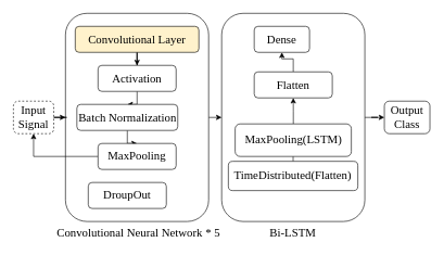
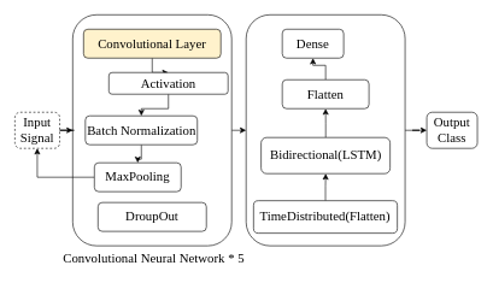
  <mxCell id="0" />
  <mxCell id="1" parent="0" />
  <mxCell id="2" value="" style="edgeStyle=orthogonalEdgeStyle;rounded=0;orthogonalLoop=1;jettySize=auto;html=1;" edge="1" parent="1" source="3" target="26"><mxGeometry relative="1" as="geometry" /></mxCell>
  <mxCell id="3" value="" style="rounded=1;whiteSpace=wrap;html=1;" parent="1" vertex="1"><mxGeometry x="340" y="20" width="220" height="320" as="geometry" /></mxCell>
  <mxCell id="4" value="" style="edgeStyle=orthogonalEdgeStyle;rounded=0;orthogonalLoop=1;jettySize=auto;html=1;" edge="1" parent="1" source="5"><mxGeometry relative="1" as="geometry"><mxPoint x="340" y="180" as="targetPoint" /></mxGeometry></mxCell>
  <mxCell id="5" value="" style="rounded=1;whiteSpace=wrap;html=1;" parent="1" vertex="1"><mxGeometry x="100" y="20" width="220" height="320" as="geometry" /></mxCell>
  <mxCell id="6" value="" style="edgeStyle=orthogonalEdgeStyle;rounded=0;orthogonalLoop=1;jettySize=auto;html=1;" parent="1" source="7" target="9" edge="1"><mxGeometry relative="1" as="geometry" /></mxCell>
  <mxCell id="7" value="&lt;font face=&quot;Times New Roman&quot; style=&quot;font-size: 18px&quot;&gt;Convolutional Layer&lt;/font&gt;" style="rounded=1;whiteSpace=wrap;html=1;fillColor=#fff2cc;" parent="1" vertex="1"><mxGeometry x="115" y="40" width="190" height="40" as="geometry" /></mxCell>
  <mxCell id="8" value="" style="edgeStyle=orthogonalEdgeStyle;rounded=0;orthogonalLoop=1;jettySize=auto;html=1;" parent="1" source="9" target="11" edge="1"><mxGeometry relative="1" as="geometry" /></mxCell>
- <mxCell id="9" value="&lt;font style=&quot;font-size: 18px&quot; face=&quot;Times New Roman&quot;&gt;Activation&lt;/font&gt;" style="whiteSpace=wrap;html=1;rounded=1;" parent="1" vertex="1"><mxGeometry x="150" y="100" width="120" height="40" as="geometry" /></mxCell>
+ <mxCell id="9" value="&lt;font style=&quot;font-size: 18px&quot; face=&quot;Times New Roman&quot;&gt;Activation&lt;/font&gt;" style="whiteSpace=wrap;html=1;rounded=1;" parent="1" vertex="1"><mxGeometry x="150" y="100" width="165" height="30" as="geometry" /></mxCell>
  <mxCell id="10" value="" style="edgeStyle=orthogonalEdgeStyle;rounded=0;orthogonalLoop=1;jettySize=auto;html=1;" parent="1" source="11" target="13" edge="1"><mxGeometry relative="1" as="geometry" /></mxCell>
  <mxCell id="11" value="&lt;font style=&quot;font-size: 18px&quot; face=&quot;Times New Roman&quot;&gt;Batch Normalization&lt;/font&gt;" style="whiteSpace=wrap;html=1;rounded=1;" parent="1" vertex="1"><mxGeometry x="117.5" y="160" width="155" height="40" as="geometry" /></mxCell>
  <mxCell id="12" value="" style="edgeStyle=orthogonalEdgeStyle;rounded=0;orthogonalLoop=1;jettySize=auto;html=1;" parent="1" source="13" target="25" edge="1"><mxGeometry relative="1" as="geometry" /></mxCell>
- <mxCell id="13" value="&lt;font style=&quot;font-size: 18px&quot; face=&quot;Times New Roman&quot;&gt;MaxPooling&lt;/font&gt;" style="whiteSpace=wrap;html=1;rounded=1;" parent="1" vertex="1"><mxGeometry x="150" y="220" width="120" height="40" as="geometry" /></mxCell>
- <mxCell id="14" value="&lt;font face=&quot;Times New Roman&quot; style=&quot;font-size: 18px&quot;&gt;DroupOut&lt;/font&gt;" style="whiteSpace=wrap;html=1;rounded=1;" parent="1" vertex="1"><mxGeometry x="135" y="280" width="120" height="40" as="geometry" /></mxCell>
+ <mxCell id="13" value="&lt;font style=&quot;font-size: 18px&quot; face=&quot;Times New Roman&quot;&gt;MaxPooling&lt;/font&gt;" style="whiteSpace=wrap;html=1;rounded=1;" parent="1" vertex="1"><mxGeometry x="130" y="225" width="120" height="40" as="geometry" /></mxCell>
+ <mxCell id="14" value="&lt;font face=&quot;Times New Roman&quot; style=&quot;font-size: 18px&quot;&gt;DroupOut&lt;/font&gt;" style="whiteSpace=wrap;html=1;rounded=1;" parent="1" vertex="1"><mxGeometry x="135" y="280" width="150" height="40" as="geometry" /></mxCell>
  <mxCell id="15" value="" style="edgeStyle=orthogonalEdgeStyle;rounded=0;orthogonalLoop=1;jettySize=auto;html=1;" parent="1" source="16" target="19" edge="1"><mxGeometry relative="1" as="geometry" /></mxCell>
- <mxCell id="16" value="&lt;font style=&quot;font-size: 18px&quot; face=&quot;Times New Roman&quot;&gt;TimeDistributed(Flatten)&lt;/font&gt;" style="whiteSpace=wrap;html=1;rounded=1;" parent="1" vertex="1"><mxGeometry x="350.25" y="247.5" width="199" height="45" as="geometry" /></mxCell>
+ <mxCell id="16" value="&lt;font style=&quot;font-size: 18px&quot; face=&quot;Times New Roman&quot;&gt;TimeDistributed(Flatten)&lt;/font&gt;" style="whiteSpace=wrap;html=1;rounded=1;" parent="1" vertex="1"><mxGeometry x="350.25" y="277.5" width="199" height="45" as="geometry" /></mxCell>
  <mxCell id="17" value="&lt;font face=&quot;Times New Roman&quot; style=&quot;font-size: 18px&quot;&gt;Convolutional Neural Network * 5&lt;/font&gt;" style="text;whiteSpace=wrap;html=1;" parent="1" vertex="1"><mxGeometry x="85.25" y="340" width="265" height="30" as="geometry" /></mxCell>
  <mxCell id="18" value="" style="edgeStyle=orthogonalEdgeStyle;rounded=0;orthogonalLoop=1;jettySize=auto;html=1;" parent="1" source="19" target="21" edge="1"><mxGeometry relative="1" as="geometry" /></mxCell>
- <mxCell id="19" value="&lt;font style=&quot;font-size: 18px&quot; face=&quot;Times New Roman&quot;&gt;MaxPooling(LSTM)&lt;/font&gt;" style="whiteSpace=wrap;html=1;rounded=1;" parent="1" vertex="1"><mxGeometry x="360.75" y="190" width="178.5" height="50" as="geometry" /></mxCell>
+ <mxCell id="19" value="&lt;font style=&quot;font-size: 18px&quot; face=&quot;Times New Roman&quot;&gt;Bidirectional(LSTM)&lt;/font&gt;" style="whiteSpace=wrap;html=1;rounded=1;" parent="1" vertex="1"><mxGeometry x="360.75" y="190" width="178.5" height="50" as="geometry" /></mxCell>
  <mxCell id="20" value="" style="edgeStyle=orthogonalEdgeStyle;rounded=0;orthogonalLoop=1;jettySize=auto;html=1;" parent="1" source="21" target="22" edge="1"><mxGeometry relative="1" as="geometry" /></mxCell>
  <mxCell id="21" value="&lt;font style=&quot;font-size: 18px&quot; face=&quot;Times New Roman&quot;&gt;Flatten&lt;/font&gt;" style="whiteSpace=wrap;html=1;rounded=1;" parent="1" vertex="1"><mxGeometry x="390" y="110" width="120" height="40" as="geometry" /></mxCell>
  <mxCell id="22" value="&lt;font style=&quot;font-size: 18px&quot; face=&quot;Times New Roman&quot;&gt;Dense&lt;/font&gt;" style="whiteSpace=wrap;html=1;rounded=1;" parent="1" vertex="1"><mxGeometry x="390" y="40" width="85" height="40" as="geometry" /></mxCell>
- <mxCell id="23" value="&lt;font face=&quot;Times New Roman&quot; style=&quot;font-size: 18px&quot;&gt;Bi-LSTM&lt;/font&gt;" style="text;whiteSpace=wrap;html=1;align=center;" parent="1" vertex="1"><mxGeometry x="391.25" y="340" width="117" height="30" as="geometry" /></mxCell>
  <mxCell id="24" style="edgeStyle=orthogonalEdgeStyle;rounded=0;orthogonalLoop=1;jettySize=auto;html=1;entryX=0;entryY=0.5;entryDx=0;entryDy=0;" parent="1" source="25" target="5" edge="1"><mxGeometry relative="1" as="geometry" /></mxCell>
  <mxCell id="25" value="&lt;font style=&quot;font-size: 18px&quot; face=&quot;Times New Roman&quot;&gt;Input&lt;br&gt;Signal&lt;/font&gt;" style="rounded=1;whiteSpace=wrap;html=1;dashed=1;" parent="1" vertex="1"><mxGeometry x="20" y="155" width="62" height="50" as="geometry" /></mxCell>
  <mxCell id="26" value="&lt;font style=&quot;font-size: 18px&quot; face=&quot;Times New Roman&quot;&gt;Output&lt;br&gt;Class&lt;/font&gt;" style="whiteSpace=wrap;html=1;rounded=1;" parent="1" vertex="1"><mxGeometry x="590" y="155" width="70" height="50" as="geometry" /></mxCell>
